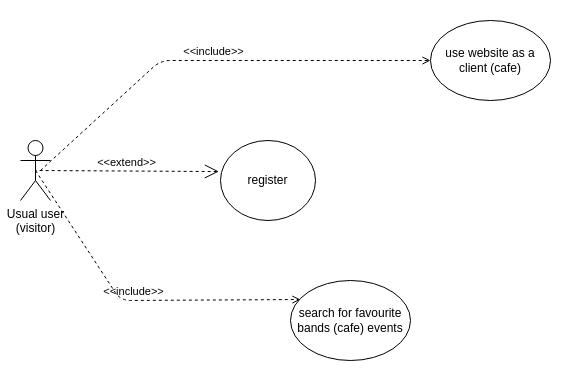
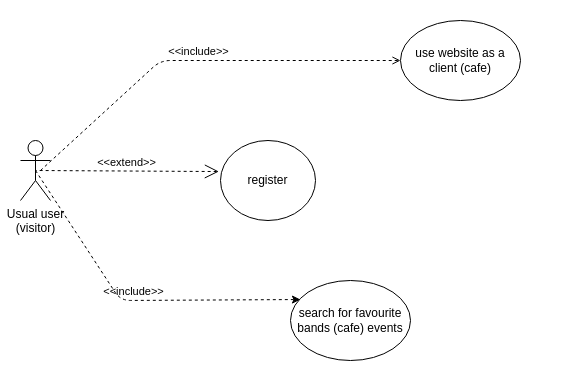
  <mxCell id="0" />
  <mxCell id="1" parent="0" />
  <mxCell id="2" value="Usual user &lt;br&gt;(visitor)" style="shape=umlActor;verticalLabelPosition=bottom;verticalAlign=top;html=1;outlineConnect=0;" vertex="1" parent="1"><mxGeometry x="20" y="140" width="30" height="60" as="geometry" /></mxCell>
  <mxCell id="3" value="&amp;lt;&amp;lt;include&amp;gt;&amp;gt;" style="edgeStyle=none;html=1;endArrow=open;verticalAlign=bottom;dashed=1;labelBackgroundColor=none;" edge="1" parent="1" target="4"><mxGeometry width="160" relative="1" as="geometry"><mxPoint x="40" y="170" as="sourcePoint" /><mxPoint x="540" y="170" as="targetPoint" /><Array as="points"><mxPoint x="160" y="60" /><mxPoint x="340" y="60" /></Array></mxGeometry></mxCell>
- <mxCell id="4" value="use website as a client (cafe)" style="ellipse;whiteSpace=wrap;html=1;" vertex="1" parent="1"><mxGeometry x="430" y="20" width="120" height="80" as="geometry" /></mxCell>
+ <mxCell id="4" value="use website as a client (cafe)" style="ellipse;whiteSpace=wrap;html=1;" vertex="1" parent="1"><mxGeometry x="400" y="20" width="120" height="80" as="geometry" /></mxCell>
  <mxCell id="5" value="&amp;lt;&amp;lt;extend&amp;gt;&amp;gt;" style="edgeStyle=none;html=1;startArrow=open;endArrow=none;startSize=12;verticalAlign=bottom;dashed=1;labelBackgroundColor=none;exitX=-0.017;exitY=0.388;exitDx=0;exitDy=0;exitPerimeter=0;entryX=0.5;entryY=0.5;entryDx=0;entryDy=0;entryPerimeter=0;" edge="1" parent="1" source="6" target="2"><mxGeometry width="160" relative="1" as="geometry"><mxPoint x="160" y="180" as="sourcePoint" /><mxPoint x="450" y="250" as="targetPoint" /></mxGeometry></mxCell>
  <mxCell id="6" value="register" style="ellipse;whiteSpace=wrap;html=1;" vertex="1" parent="1"><mxGeometry x="220" y="140" width="95" height="80" as="geometry" /></mxCell>
- <mxCell id="7" value="&amp;lt;&amp;lt;include&amp;gt;&amp;gt;" style="edgeStyle=none;html=1;endArrow=open;verticalAlign=bottom;dashed=1;labelBackgroundColor=none;exitX=0.5;exitY=0.5;exitDx=0;exitDy=0;exitPerimeter=0;entryX=0.083;entryY=0.238;entryDx=0;entryDy=0;entryPerimeter=0;" edge="1" parent="1" source="2" target="8"><mxGeometry width="160" relative="1" as="geometry"><mxPoint x="60" y="169.5" as="sourcePoint" /><mxPoint x="210" y="320" as="targetPoint" /><Array as="points"><mxPoint x="120" y="300" /></Array></mxGeometry></mxCell>
+ <mxCell id="7" value="&amp;lt;&amp;lt;include&amp;gt;&amp;gt;" style="edgeStyle=none;html=1;endArrow=classic;verticalAlign=bottom;dashed=1;labelBackgroundColor=none;exitX=0.5;exitY=0.5;exitDx=0;exitDy=0;exitPerimeter=0;entryX=0.083;entryY=0.238;entryDx=0;entryDy=0;entryPerimeter=0;" edge="1" parent="1" source="2" target="8"><mxGeometry width="160" relative="1" as="geometry"><mxPoint x="60" y="169.5" as="sourcePoint" /><mxPoint x="210" y="320" as="targetPoint" /><Array as="points"><mxPoint x="120" y="300" /></Array></mxGeometry></mxCell>
  <mxCell id="8" value="search for favourite bands (cafe) events" style="ellipse;whiteSpace=wrap;html=1;" vertex="1" parent="1"><mxGeometry x="290" y="280" width="120" height="80" as="geometry" /></mxCell>
